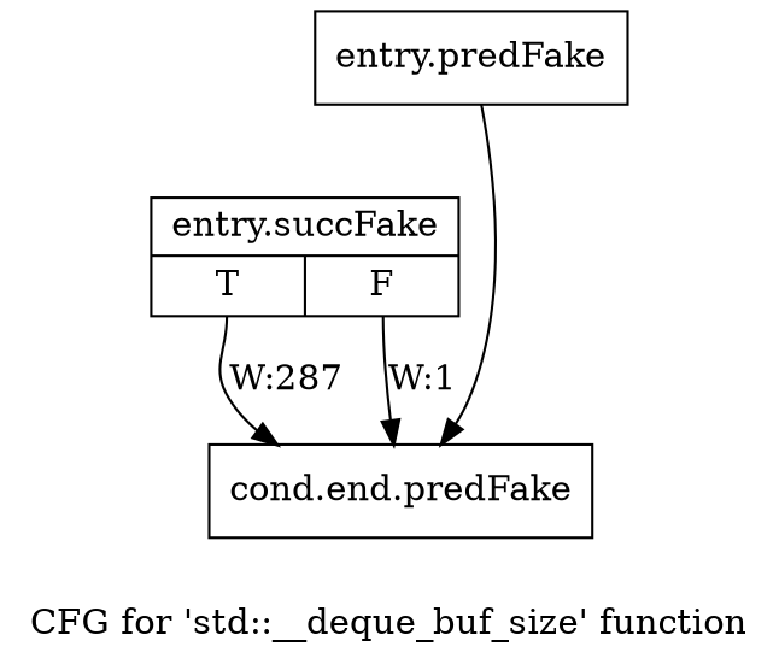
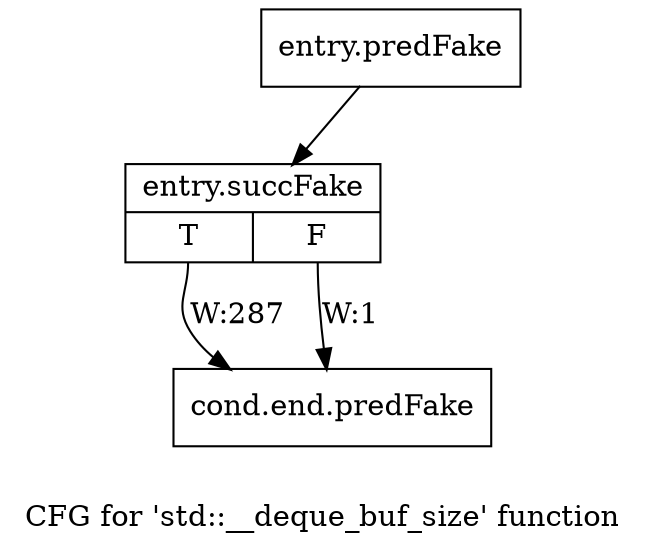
  digraph {
    label="CFG for 'std::__deque_buf_size' function"
    node [shape=record filename="/tools/Xilinx/Vitis_HLS/2022.1/tps/lnx64/gcc-8.3.0/lib/gcc/x86_64-pc-linux-gnu/8.3.0/../../../../include/c++/8.3.0/bits/stl_deque.h" linenumber=93]
    edge [execusionnum=286 filename="/tools/Xilinx/Vitis_HLS/2022.1/tps/lnx64/gcc-8.3.0/lib/gcc/x86_64-pc-linux-gnu/8.3.0/../../../../include/c++/8.3.0/bits/stl_deque.h"]
    n1 [label="{entry.predFake}" filename="" linenumber=""]
    n2 [label="{entry.succFake|{<s0>T|<s1>F}}"]
    n3 [label="{cond.end.predFake}"]
-   n1 -> n3
+   n1 -> n2
    n2 -> n3 [label="W:287" tailport=s0]
    n2 -> n3 [execusionnum=0 label="W:1" tailport=s1]
  }
